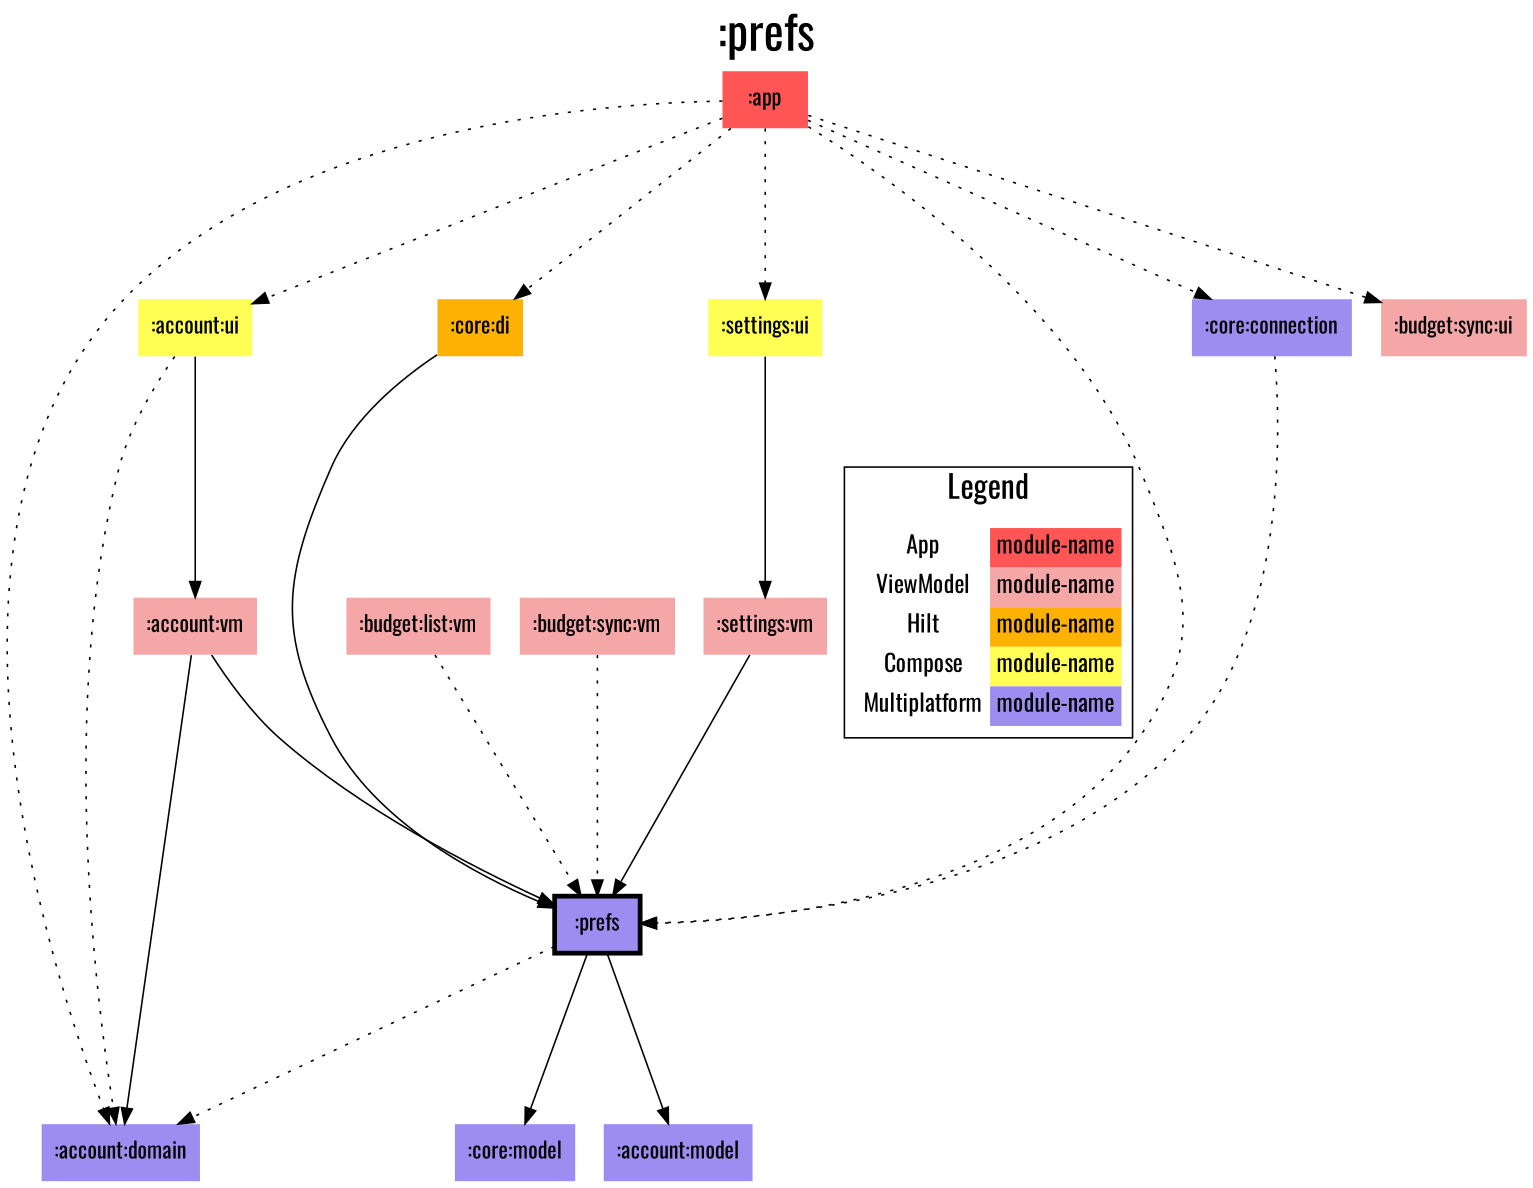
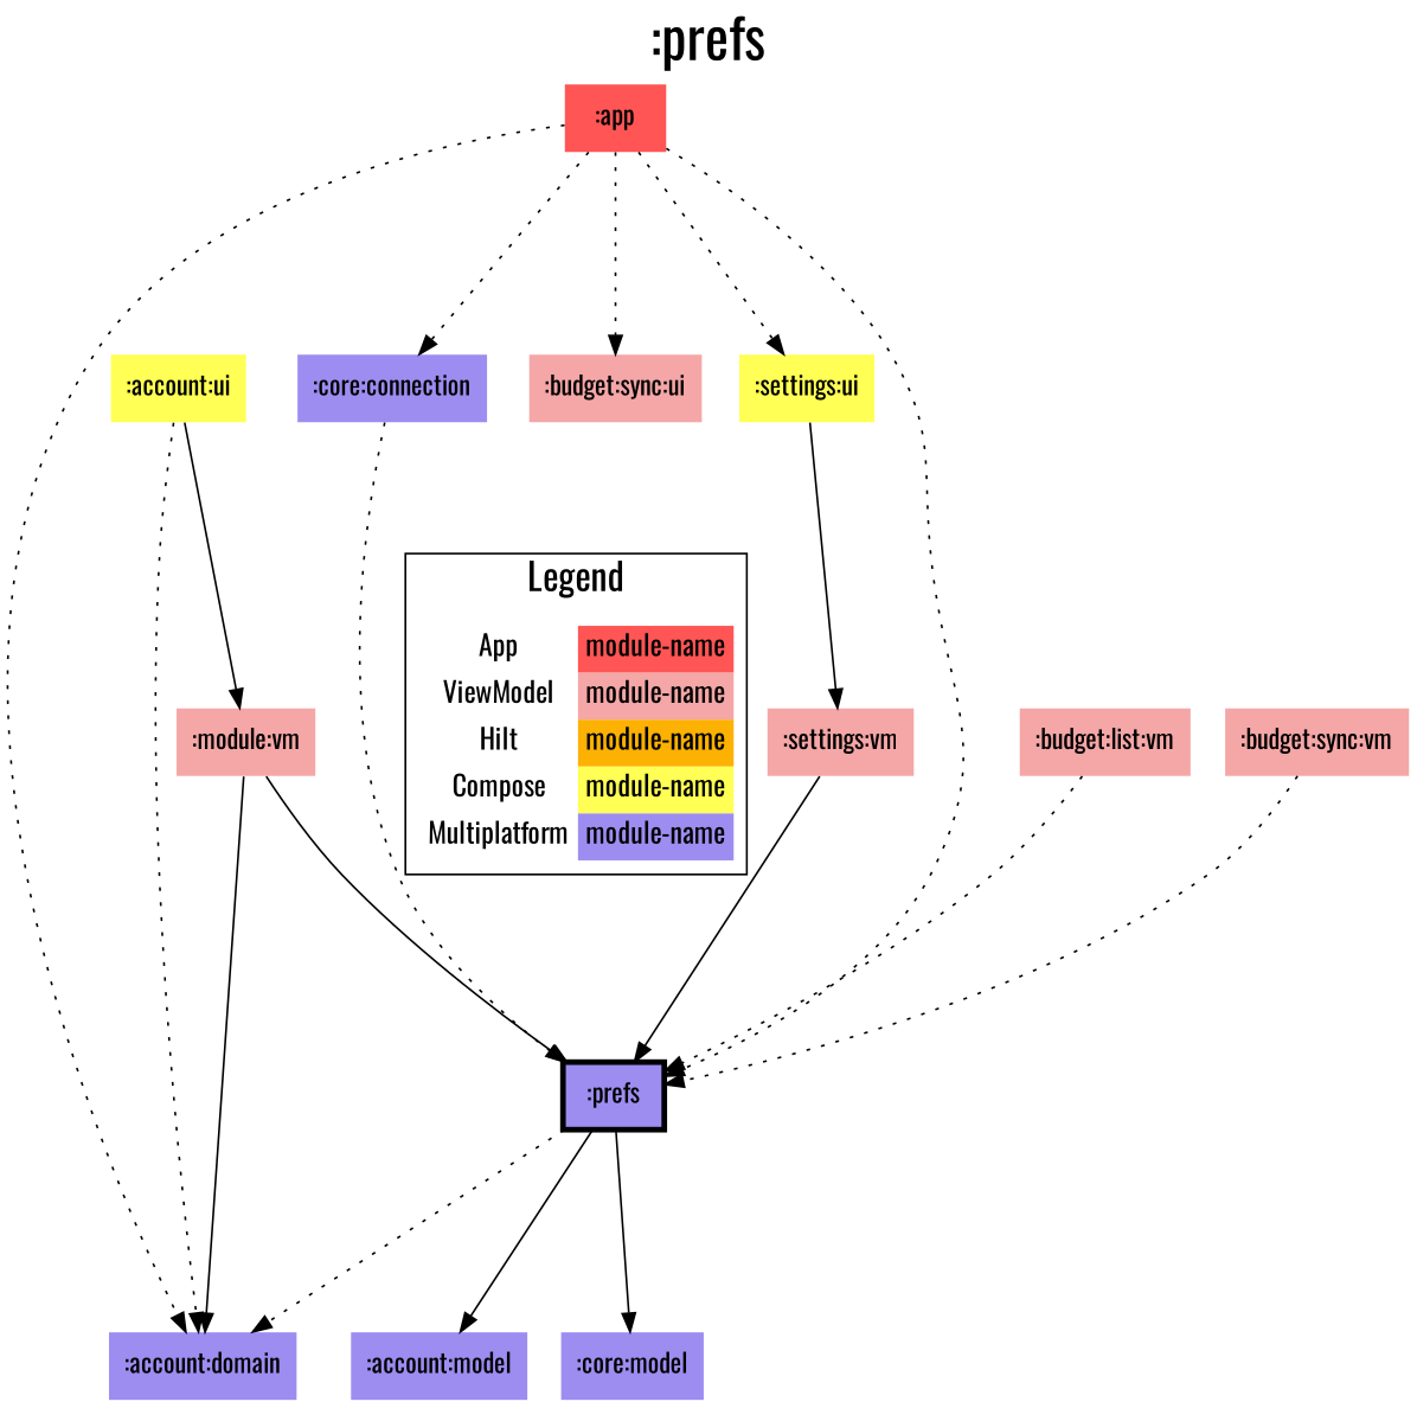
  digraph {
    fontname=Oswald
    fontsize=30
    label=":prefs"
    labelloc=t
    rankdir=TB
    ranksep=1.5
    node [fillcolor="#9D8DF1" fontname=Oswald shape=none style=filled]
    edge [dir=forward fontname=Oswald style=dotted]
    ":prefs" [color=black penwidth=3 shape=box]
    n2 [fillcolor="#FFFFFF" fontsize=15 label=< <TABLE BORDER="0" CELLBORDER="0" CELLSPACING="0" CELLPADDING="4"> <TR><TD>App</TD><TD BGCOLOR="#FF5555">module-name</TD></TR> <TR><TD>ViewModel</TD><TD BGCOLOR="#F5A6A6">module-name</TD></TR> <TR><TD>Hilt</TD><TD BGCOLOR="#FCB103">module-name</TD></TR> <TR><TD>Compose</TD><TD BGCOLOR="#FFFF55">module-name</TD></TR> <TR><TD>Multiplatform</TD><TD BGCOLOR="#9D8DF1">module-name</TD></TR> </TABLE> > margin=0]
    ":account:domain"
    ":account:model"
    ":core:model"
    ":account:ui" [fillcolor="#FFFF55"]
-   ":account:vm" [fillcolor="#F5A6A6"]
+   ":account:vm" [fillcolor="#F5A6A6" label=":module:vm"]
    ":app" [fillcolor="#FF5555"]
    ":budget:sync:ui" [fillcolor="#F5A6A6"]
    ":core:connection"
-   ":core:di" [fillcolor="#FCB103"]
    ":settings:ui" [fillcolor="#FFFF55"]
    ":settings:vm" [fillcolor="#F5A6A6"]
    ":budget:list:vm" [fillcolor="#F5A6A6"]
    ":budget:sync:vm" [fillcolor="#F5A6A6"]
    subgraph sub_1 {
      rank=same
      ":prefs"
    }
    subgraph cluster_2 {
      fontsize=20
      label=Legend
      n2
    }
    ":prefs" -> ":account:domain"
    ":prefs" -> ":account:model" [style=""]
    ":prefs" -> ":core:model" [style=""]
    n2 -> ":prefs" [style=invis]
    ":account:ui" -> ":account:domain"
    ":account:ui" -> ":account:vm" [style=""]
    ":account:vm" -> ":prefs" [style=""]
    ":account:vm" -> ":account:domain" [style=""]
    ":app" -> ":prefs"
    ":app" -> ":account:domain"
-   ":app" -> ":account:ui"
    ":app" -> ":budget:sync:ui"
    ":app" -> ":core:connection"
-   ":app" -> ":core:di"
    ":app" -> ":settings:ui"
    ":core:connection" -> ":prefs"
-   ":core:di" -> ":prefs" [style=""]
    ":settings:ui" -> ":settings:vm" [style=""]
    ":settings:vm" -> ":prefs" [style=""]
    ":budget:list:vm" -> ":prefs"
    ":budget:sync:vm" -> ":prefs"
  }
